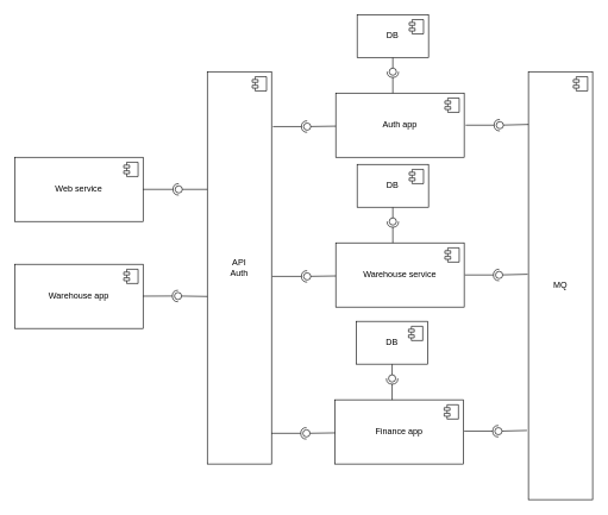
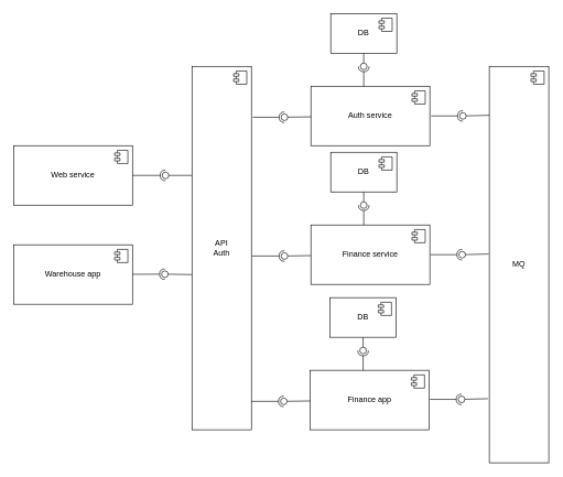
  <mxCell id="0" />
  <mxCell id="1" parent="0" />
  <mxCell id="2" value="Web service" style="html=1;dropTarget=0;whiteSpace=wrap;" vertex="1" parent="1"><mxGeometry x="20" y="220" width="180" height="90" as="geometry" /></mxCell>
  <mxCell id="3" value="" style="shape=module;jettyWidth=8;jettyHeight=4;" vertex="1" parent="2"><mxGeometry x="1" width="20" height="20" relative="1" as="geometry"><mxPoint x="-27" y="7" as="offset" /></mxGeometry></mxCell>
  <mxCell id="4" value="Warehouse app" style="html=1;dropTarget=0;whiteSpace=wrap;" vertex="1" parent="1"><mxGeometry x="20" y="370" width="180" height="90" as="geometry" /></mxCell>
  <mxCell id="5" value="" style="shape=module;jettyWidth=8;jettyHeight=4;" vertex="1" parent="4"><mxGeometry x="1" width="20" height="20" relative="1" as="geometry"><mxPoint x="-27" y="7" as="offset" /></mxGeometry></mxCell>
  <mxCell id="6" value="" style="rounded=0;orthogonalLoop=1;jettySize=auto;html=1;endArrow=halfCircle;endFill=0;endSize=6;strokeWidth=1;sketch=0;exitX=1;exitY=0.5;exitDx=0;exitDy=0;" edge="1" parent="1" source="2"><mxGeometry relative="1" as="geometry"><mxPoint x="370" y="445" as="sourcePoint" /><mxPoint x="250" y="265" as="targetPoint" /></mxGeometry></mxCell>
  <mxCell id="7" value="" style="rounded=0;orthogonalLoop=1;jettySize=auto;html=1;endArrow=oval;endFill=0;sketch=0;sourcePerimeterSpacing=0;targetPerimeterSpacing=0;endSize=10;exitX=0.033;exitY=0.3;exitDx=0;exitDy=0;exitPerimeter=0;" edge="1" target="8" parent="1" source="9"><mxGeometry relative="1" as="geometry"><mxPoint x="295" y="265" as="sourcePoint" /></mxGeometry></mxCell>
  <mxCell id="8" value="" style="ellipse;whiteSpace=wrap;html=1;align=center;aspect=fixed;fillColor=none;strokeColor=none;resizable=0;perimeter=centerPerimeter;rotatable=0;allowArrows=0;points=[];outlineConnect=1;" vertex="1" parent="1"><mxGeometry x="245" y="260" width="10" height="10" as="geometry" /></mxCell>
  <mxCell id="9" value="API&lt;br&gt;Auth" style="html=1;dropTarget=0;whiteSpace=wrap;" vertex="1" parent="1"><mxGeometry x="290" y="100" width="90" height="550" as="geometry" /></mxCell>
  <mxCell id="10" value="" style="shape=module;jettyWidth=8;jettyHeight=4;" vertex="1" parent="9"><mxGeometry x="1" width="20" height="20" relative="1" as="geometry"><mxPoint x="-27" y="7" as="offset" /></mxGeometry></mxCell>
  <mxCell id="11" value="" style="rounded=0;orthogonalLoop=1;jettySize=auto;html=1;endArrow=halfCircle;endFill=0;endSize=6;strokeWidth=1;sketch=0;" edge="1" parent="1" source="4"><mxGeometry relative="1" as="geometry"><mxPoint x="169" y="414.5" as="sourcePoint" /><mxPoint x="249" y="414.5" as="targetPoint" /></mxGeometry></mxCell>
  <mxCell id="12" value="" style="rounded=0;orthogonalLoop=1;jettySize=auto;html=1;endArrow=oval;endFill=0;sketch=0;sourcePerimeterSpacing=0;targetPerimeterSpacing=0;endSize=10;exitX=0;exitY=0.573;exitDx=0;exitDy=0;exitPerimeter=0;" edge="1" parent="1" source="9"><mxGeometry relative="1" as="geometry"><mxPoint x="309" y="414.5" as="sourcePoint" /><mxPoint x="249" y="414.5" as="targetPoint" /></mxGeometry></mxCell>
- <mxCell id="13" value="Auth app" style="html=1;dropTarget=0;whiteSpace=wrap;" vertex="1" parent="1"><mxGeometry x="470" y="130" width="180" height="90" as="geometry" /></mxCell>
+ <mxCell id="13" value="Auth service" style="html=1;dropTarget=0;whiteSpace=wrap;" vertex="1" parent="1"><mxGeometry x="470" y="130" width="180" height="90" as="geometry" /></mxCell>
  <mxCell id="14" value="" style="shape=module;jettyWidth=8;jettyHeight=4;" vertex="1" parent="13"><mxGeometry x="1" width="20" height="20" relative="1" as="geometry"><mxPoint x="-27" y="7" as="offset" /></mxGeometry></mxCell>
  <mxCell id="15" value="" style="ellipse;whiteSpace=wrap;html=1;align=center;aspect=fixed;fillColor=none;strokeColor=none;resizable=0;perimeter=centerPerimeter;rotatable=0;allowArrows=0;points=[];outlineConnect=1;" vertex="1" parent="1"><mxGeometry x="340" y="440" width="10" height="10" as="geometry" /></mxCell>
  <mxCell id="16" value="" style="rounded=0;orthogonalLoop=1;jettySize=auto;html=1;endArrow=halfCircle;endFill=0;endSize=6;strokeWidth=1;sketch=0;exitX=1.022;exitY=0.14;exitDx=0;exitDy=0;exitPerimeter=0;" edge="1" parent="1" source="9"><mxGeometry relative="1" as="geometry"><mxPoint x="400" y="210" as="sourcePoint" /><mxPoint x="430" y="177" as="targetPoint" /></mxGeometry></mxCell>
  <mxCell id="17" value="" style="rounded=0;orthogonalLoop=1;jettySize=auto;html=1;endArrow=oval;endFill=0;sketch=0;sourcePerimeterSpacing=0;targetPerimeterSpacing=0;endSize=10;" edge="1" parent="1" source="13"><mxGeometry relative="1" as="geometry"><mxPoint x="469" y="175.488" as="sourcePoint" /><mxPoint x="430" y="177" as="targetPoint" /></mxGeometry></mxCell>
  <mxCell id="18" value="" style="rounded=0;orthogonalLoop=1;jettySize=auto;html=1;endArrow=halfCircle;endFill=0;endSize=6;strokeWidth=1;sketch=0;" edge="1" parent="1"><mxGeometry relative="1" as="geometry"><mxPoint x="550" y="130" as="sourcePoint" /><mxPoint x="550" y="100" as="targetPoint" /></mxGeometry></mxCell>
  <mxCell id="19" value="" style="rounded=0;orthogonalLoop=1;jettySize=auto;html=1;endArrow=oval;endFill=0;sketch=0;sourcePerimeterSpacing=0;targetPerimeterSpacing=0;endSize=10;" edge="1" parent="1"><mxGeometry relative="1" as="geometry"><mxPoint x="550" y="80" as="sourcePoint" /><mxPoint x="550" y="100" as="targetPoint" /></mxGeometry></mxCell>
  <mxCell id="20" value="" style="ellipse;whiteSpace=wrap;html=1;align=center;aspect=fixed;fillColor=none;strokeColor=none;resizable=0;perimeter=centerPerimeter;rotatable=0;allowArrows=0;points=[];outlineConnect=1;" vertex="1" parent="1"><mxGeometry x="345" y="440" width="10" height="10" as="geometry" /></mxCell>
  <mxCell id="21" value="DB" style="html=1;dropTarget=0;whiteSpace=wrap;" vertex="1" parent="1"><mxGeometry x="500" width="100" height="60" as="geometry" y="20" /></mxCell>
  <mxCell id="22" value="" style="shape=module;jettyWidth=8;jettyHeight=4;" vertex="1" parent="21"><mxGeometry x="1" width="20" height="20" relative="1" as="geometry"><mxPoint x="-27" y="7" as="offset" /></mxGeometry></mxCell>
- <mxCell id="23" value="Warehouse service" style="html=1;dropTarget=0;whiteSpace=wrap;" vertex="1" parent="1"><mxGeometry x="470" y="340" width="180" height="90" as="geometry" /></mxCell>
+ <mxCell id="23" value="Finance service" style="html=1;dropTarget=0;whiteSpace=wrap;" vertex="1" parent="1"><mxGeometry x="470" y="340" width="180" height="90" as="geometry" /></mxCell>
  <mxCell id="24" value="" style="shape=module;jettyWidth=8;jettyHeight=4;" vertex="1" parent="23"><mxGeometry x="1" width="20" height="20" relative="1" as="geometry"><mxPoint x="-27" y="7" as="offset" /></mxGeometry></mxCell>
  <mxCell id="25" value="" style="rounded=0;orthogonalLoop=1;jettySize=auto;html=1;endArrow=halfCircle;endFill=0;endSize=6;strokeWidth=1;sketch=0;exitX=1.011;exitY=0.068;exitDx=0;exitDy=0;exitPerimeter=0;" edge="1" parent="1"><mxGeometry relative="1" as="geometry"><mxPoint x="381" y="387" as="sourcePoint" /><mxPoint x="430" y="387" as="targetPoint" /></mxGeometry></mxCell>
  <mxCell id="26" value="" style="rounded=0;orthogonalLoop=1;jettySize=auto;html=1;endArrow=oval;endFill=0;sketch=0;sourcePerimeterSpacing=0;targetPerimeterSpacing=0;endSize=10;" edge="1" parent="1" source="23"><mxGeometry relative="1" as="geometry"><mxPoint x="469" y="385.488" as="sourcePoint" /><mxPoint x="430" y="387" as="targetPoint" /></mxGeometry></mxCell>
  <mxCell id="27" value="" style="rounded=0;orthogonalLoop=1;jettySize=auto;html=1;endArrow=halfCircle;endFill=0;endSize=6;strokeWidth=1;sketch=0;" edge="1" parent="1"><mxGeometry relative="1" as="geometry"><mxPoint x="550" y="340" as="sourcePoint" /><mxPoint x="550" y="310" as="targetPoint" /></mxGeometry></mxCell>
  <mxCell id="28" value="" style="rounded=0;orthogonalLoop=1;jettySize=auto;html=1;endArrow=oval;endFill=0;sketch=0;sourcePerimeterSpacing=0;targetPerimeterSpacing=0;endSize=10;" edge="1" parent="1"><mxGeometry relative="1" as="geometry"><mxPoint x="550" y="290" as="sourcePoint" /><mxPoint x="550" y="310" as="targetPoint" /></mxGeometry></mxCell>
  <mxCell id="29" value="DB" style="html=1;dropTarget=0;whiteSpace=wrap;" vertex="1" parent="1"><mxGeometry x="500" y="230" width="100" height="60" as="geometry" /></mxCell>
  <mxCell id="30" value="" style="shape=module;jettyWidth=8;jettyHeight=4;" vertex="1" parent="29"><mxGeometry x="1" width="20" height="20" relative="1" as="geometry"><mxPoint x="-27" y="7" as="offset" /></mxGeometry></mxCell>
  <mxCell id="31" value="Finance app" style="html=1;dropTarget=0;whiteSpace=wrap;" vertex="1" parent="1"><mxGeometry x="469" y="560" width="180" height="90" as="geometry" /></mxCell>
  <mxCell id="32" value="" style="shape=module;jettyWidth=8;jettyHeight=4;" vertex="1" parent="31"><mxGeometry x="1" width="20" height="20" relative="1" as="geometry"><mxPoint x="-27" y="7" as="offset" /></mxGeometry></mxCell>
  <mxCell id="33" value="" style="rounded=0;orthogonalLoop=1;jettySize=auto;html=1;endArrow=halfCircle;endFill=0;endSize=6;strokeWidth=1;sketch=0;exitX=1.011;exitY=0.068;exitDx=0;exitDy=0;exitPerimeter=0;" edge="1" parent="1"><mxGeometry relative="1" as="geometry"><mxPoint x="380" y="607" as="sourcePoint" /><mxPoint x="429" y="607" as="targetPoint" /></mxGeometry></mxCell>
  <mxCell id="34" value="" style="rounded=0;orthogonalLoop=1;jettySize=auto;html=1;endArrow=oval;endFill=0;sketch=0;sourcePerimeterSpacing=0;targetPerimeterSpacing=0;endSize=10;" edge="1" parent="1" source="31"><mxGeometry relative="1" as="geometry"><mxPoint x="468" y="605.488" as="sourcePoint" /><mxPoint x="429" y="607" as="targetPoint" /></mxGeometry></mxCell>
  <mxCell id="35" value="" style="rounded=0;orthogonalLoop=1;jettySize=auto;html=1;endArrow=halfCircle;endFill=0;endSize=6;strokeWidth=1;sketch=0;" edge="1" parent="1"><mxGeometry relative="1" as="geometry"><mxPoint x="549" y="560" as="sourcePoint" /><mxPoint x="549" y="530" as="targetPoint" /></mxGeometry></mxCell>
  <mxCell id="36" value="" style="rounded=0;orthogonalLoop=1;jettySize=auto;html=1;endArrow=oval;endFill=0;sketch=0;sourcePerimeterSpacing=0;targetPerimeterSpacing=0;endSize=10;" edge="1" parent="1"><mxGeometry relative="1" as="geometry"><mxPoint x="549" y="510" as="sourcePoint" /><mxPoint x="549" y="530" as="targetPoint" /></mxGeometry></mxCell>
  <mxCell id="37" value="DB" style="html=1;dropTarget=0;whiteSpace=wrap;" vertex="1" parent="1"><mxGeometry x="499" y="450" width="100" height="60" as="geometry" /></mxCell>
  <mxCell id="38" value="" style="shape=module;jettyWidth=8;jettyHeight=4;" vertex="1" parent="37"><mxGeometry x="1" width="20" height="20" relative="1" as="geometry"><mxPoint x="-27" y="7" as="offset" /></mxGeometry></mxCell>
  <mxCell id="39" value="MQ" style="html=1;dropTarget=0;whiteSpace=wrap;" vertex="1" parent="1"><mxGeometry x="740" y="100" width="90" height="600" as="geometry" /></mxCell>
  <mxCell id="40" value="" style="shape=module;jettyWidth=8;jettyHeight=4;" vertex="1" parent="39"><mxGeometry x="1" width="20" height="20" relative="1" as="geometry"><mxPoint x="-27" y="7" as="offset" /></mxGeometry></mxCell>
  <mxCell id="41" value="" style="rounded=0;orthogonalLoop=1;jettySize=auto;html=1;endArrow=halfCircle;endFill=0;endSize=6;strokeWidth=1;sketch=0;exitX=1.022;exitY=0.14;exitDx=0;exitDy=0;exitPerimeter=0;" edge="1" parent="1"><mxGeometry relative="1" as="geometry"><mxPoint x="652" y="175" as="sourcePoint" /><mxPoint x="700" y="175" as="targetPoint" /></mxGeometry></mxCell>
  <mxCell id="42" value="" style="rounded=0;orthogonalLoop=1;jettySize=auto;html=1;endArrow=oval;endFill=0;sketch=0;sourcePerimeterSpacing=0;targetPerimeterSpacing=0;endSize=10;" edge="1" parent="1"><mxGeometry relative="1" as="geometry"><mxPoint x="740" y="174" as="sourcePoint" /><mxPoint x="700" y="175" as="targetPoint" /></mxGeometry></mxCell>
  <mxCell id="43" value="" style="rounded=0;orthogonalLoop=1;jettySize=auto;html=1;endArrow=halfCircle;endFill=0;endSize=6;strokeWidth=1;sketch=0;exitX=1.022;exitY=0.14;exitDx=0;exitDy=0;exitPerimeter=0;" edge="1" parent="1"><mxGeometry relative="1" as="geometry"><mxPoint x="651" y="385" as="sourcePoint" /><mxPoint x="699" y="385" as="targetPoint" /></mxGeometry></mxCell>
  <mxCell id="44" value="" style="rounded=0;orthogonalLoop=1;jettySize=auto;html=1;endArrow=oval;endFill=0;sketch=0;sourcePerimeterSpacing=0;targetPerimeterSpacing=0;endSize=10;" edge="1" parent="1"><mxGeometry relative="1" as="geometry"><mxPoint x="739" y="384" as="sourcePoint" /><mxPoint x="699" y="385" as="targetPoint" /></mxGeometry></mxCell>
  <mxCell id="45" value="" style="rounded=0;orthogonalLoop=1;jettySize=auto;html=1;endArrow=halfCircle;endFill=0;endSize=6;strokeWidth=1;sketch=0;exitX=1.022;exitY=0.14;exitDx=0;exitDy=0;exitPerimeter=0;" edge="1" parent="1"><mxGeometry relative="1" as="geometry"><mxPoint x="650" y="604" as="sourcePoint" /><mxPoint x="698" y="604" as="targetPoint" /></mxGeometry></mxCell>
  <mxCell id="46" value="" style="rounded=0;orthogonalLoop=1;jettySize=auto;html=1;endArrow=oval;endFill=0;sketch=0;sourcePerimeterSpacing=0;targetPerimeterSpacing=0;endSize=10;" edge="1" parent="1"><mxGeometry relative="1" as="geometry"><mxPoint x="738" y="603" as="sourcePoint" /><mxPoint x="698" y="604" as="targetPoint" /></mxGeometry></mxCell>
